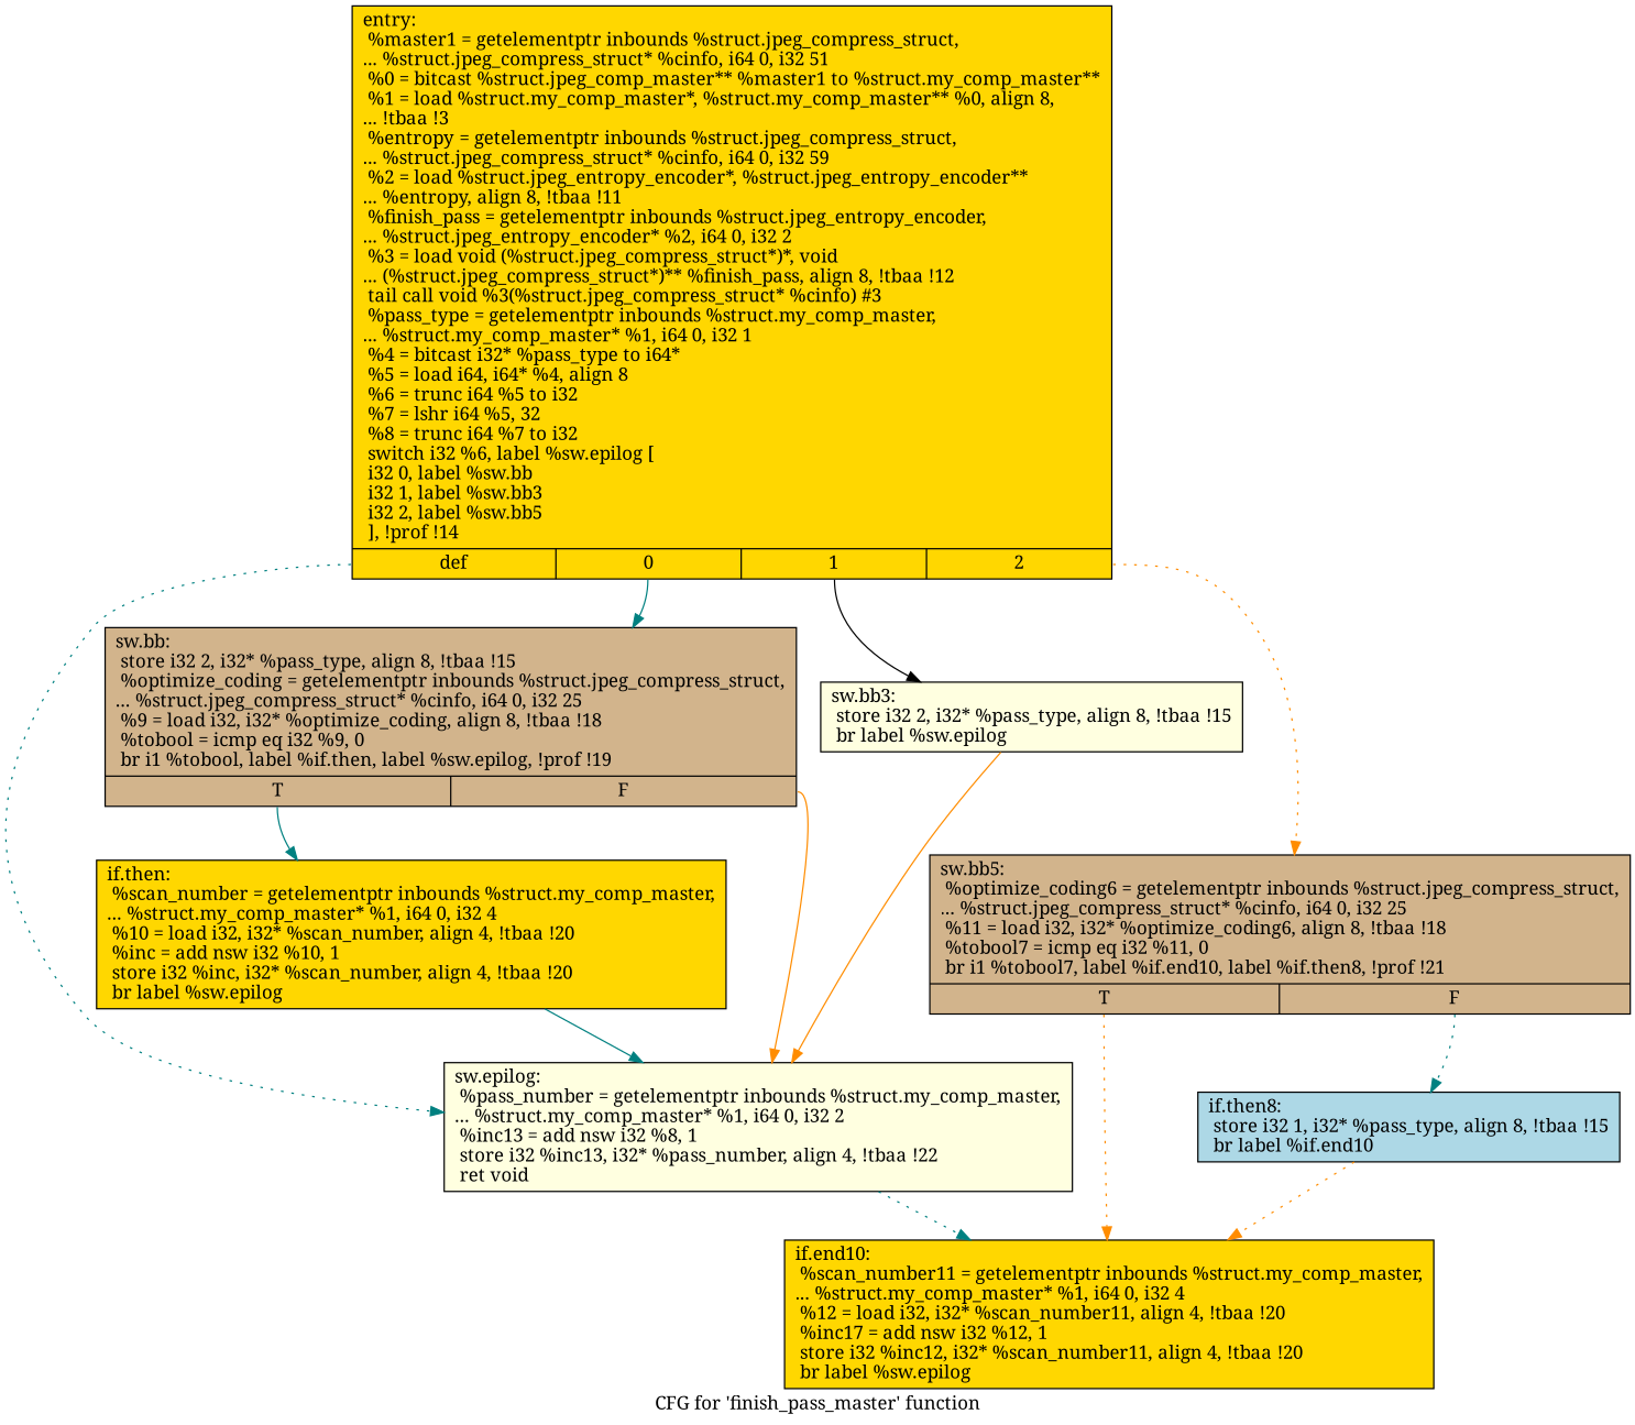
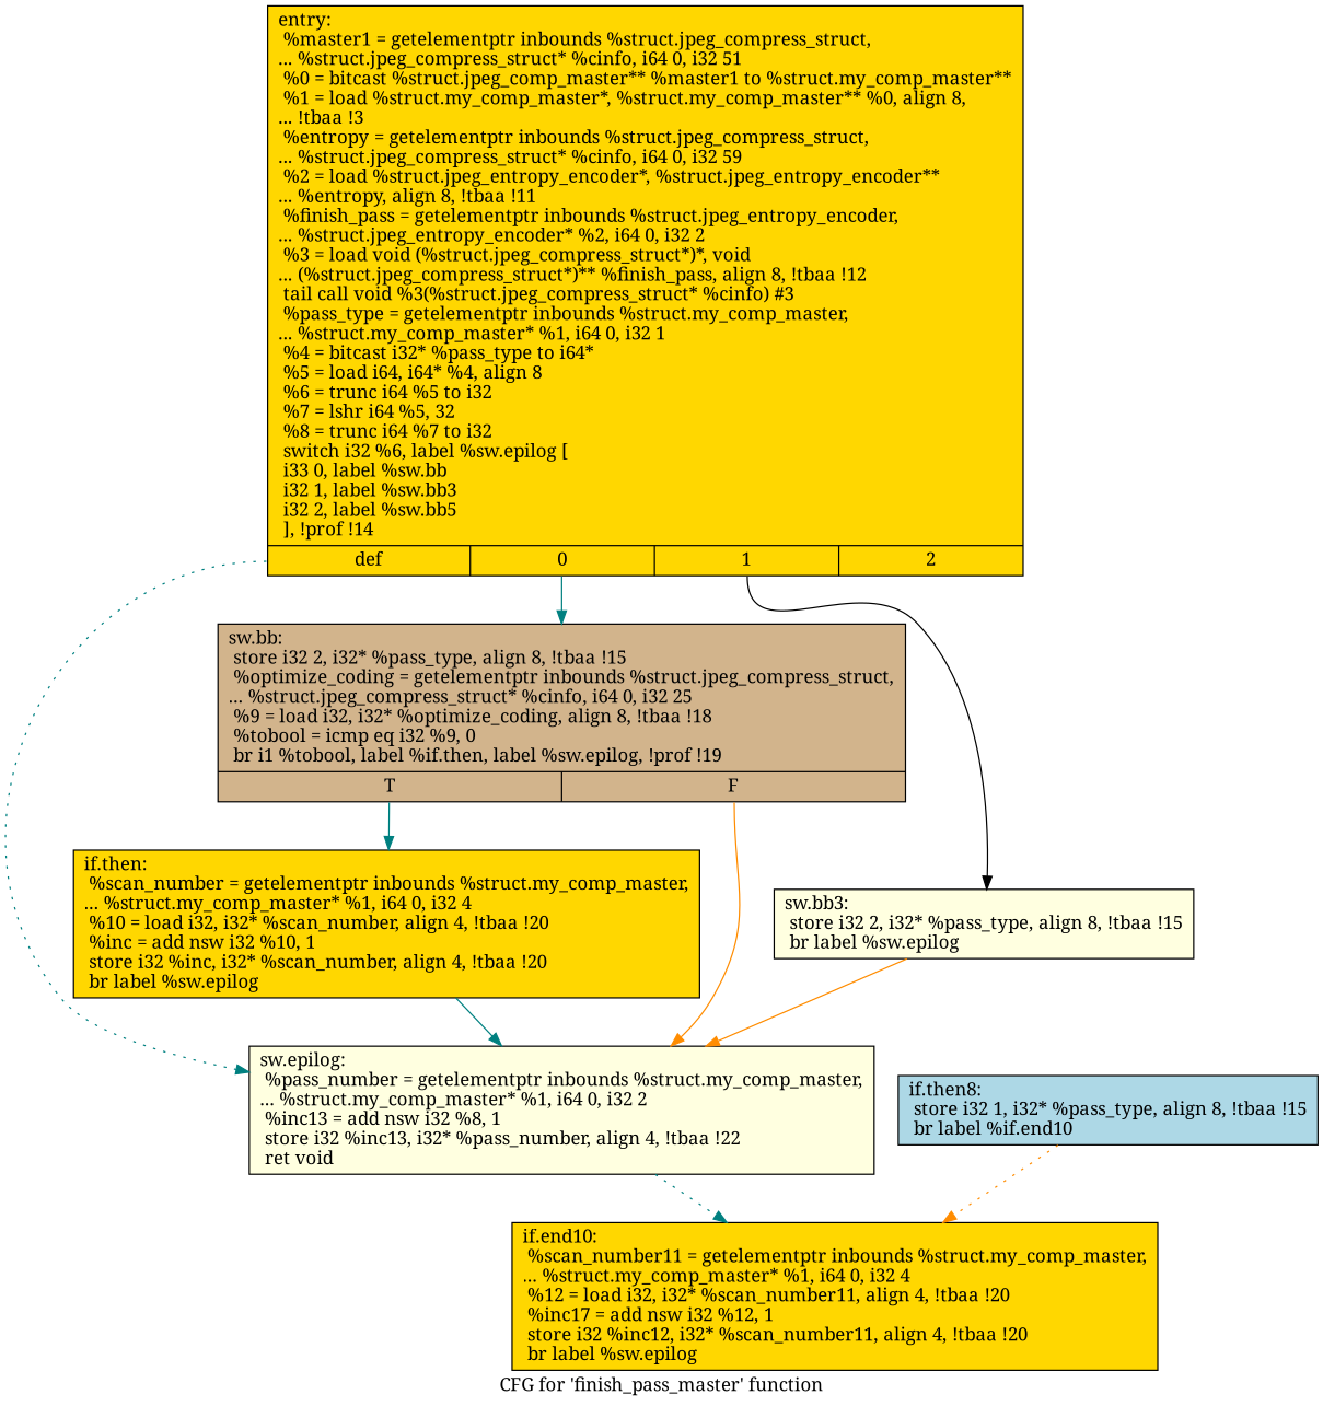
  digraph {
    fontname="Noto Serif"
    label="CFG for 'finish_pass_master' function"
    node [fillcolor=gold fontname="Noto Serif" shape=record style=filled]
    edge [color=teal fontname="Noto Serif" style=dotted]
-   n1 [label="{entry:\l  %master1 = getelementptr inbounds %struct.jpeg_compress_struct,\l... %struct.jpeg_compress_struct* %cinfo, i64 0, i32 51\l  %0 = bitcast %struct.jpeg_comp_master** %master1 to %struct.my_comp_master**\l  %1 = load %struct.my_comp_master*, %struct.my_comp_master** %0, align 8,\l... !tbaa !3\l  %entropy = getelementptr inbounds %struct.jpeg_compress_struct,\l... %struct.jpeg_compress_struct* %cinfo, i64 0, i32 59\l  %2 = load %struct.jpeg_entropy_encoder*, %struct.jpeg_entropy_encoder**\l... %entropy, align 8, !tbaa !11\l  %finish_pass = getelementptr inbounds %struct.jpeg_entropy_encoder,\l... %struct.jpeg_entropy_encoder* %2, i64 0, i32 2\l  %3 = load void (%struct.jpeg_compress_struct*)*, void\l... (%struct.jpeg_compress_struct*)** %finish_pass, align 8, !tbaa !12\l  tail call void %3(%struct.jpeg_compress_struct* %cinfo) #3\l  %pass_type = getelementptr inbounds %struct.my_comp_master,\l... %struct.my_comp_master* %1, i64 0, i32 1\l  %4 = bitcast i32* %pass_type to i64*\l  %5 = load i64, i64* %4, align 8\l  %6 = trunc i64 %5 to i32\l  %7 = lshr i64 %5, 32\l  %8 = trunc i64 %7 to i32\l  switch i32 %6, label %sw.epilog [\l    i32 0, label %sw.bb\l    i32 1, label %sw.bb3\l    i32 2, label %sw.bb5\l  ], !prof !14\l|{<s0>def|<s1>0|<s2>1|<s3>2}}"]
+   n1 [label="{entry:\l  %master1 = getelementptr inbounds %struct.jpeg_compress_struct,\l... %struct.jpeg_compress_struct* %cinfo, i64 0, i32 51\l  %0 = bitcast %struct.jpeg_comp_master** %master1 to %struct.my_comp_master**\l  %1 = load %struct.my_comp_master*, %struct.my_comp_master** %0, align 8,\l... !tbaa !3\l  %entropy = getelementptr inbounds %struct.jpeg_compress_struct,\l... %struct.jpeg_compress_struct* %cinfo, i64 0, i32 59\l  %2 = load %struct.jpeg_entropy_encoder*, %struct.jpeg_entropy_encoder**\l... %entropy, align 8, !tbaa !11\l  %finish_pass = getelementptr inbounds %struct.jpeg_entropy_encoder,\l... %struct.jpeg_entropy_encoder* %2, i64 0, i32 2\l  %3 = load void (%struct.jpeg_compress_struct*)*, void\l... (%struct.jpeg_compress_struct*)** %finish_pass, align 8, !tbaa !12\l  tail call void %3(%struct.jpeg_compress_struct* %cinfo) #3\l  %pass_type = getelementptr inbounds %struct.my_comp_master,\l... %struct.my_comp_master* %1, i64 0, i32 1\l  %4 = bitcast i32* %pass_type to i64*\l  %5 = load i64, i64* %4, align 8\l  %6 = trunc i64 %5 to i32\l  %7 = lshr i64 %5, 32\l  %8 = trunc i64 %7 to i32\l  switch i32 %6, label %sw.epilog [\l    i33 0, label %sw.bb\l    i32 1, label %sw.bb3\l    i32 2, label %sw.bb5\l  ], !prof !14\l|{<s0>def|<s1>0|<s2>1|<s3>2}}"]
    n2 [fillcolor=lightyellow label="{sw.epilog:                                        \l  %pass_number = getelementptr inbounds %struct.my_comp_master,\l... %struct.my_comp_master* %1, i64 0, i32 2\l  %inc13 = add nsw i32 %8, 1\l  store i32 %inc13, i32* %pass_number, align 4, !tbaa !22\l  ret void\l}"]
    n3 [fillcolor=tan label="{sw.bb:                                            \l  store i32 2, i32* %pass_type, align 8, !tbaa !15\l  %optimize_coding = getelementptr inbounds %struct.jpeg_compress_struct,\l... %struct.jpeg_compress_struct* %cinfo, i64 0, i32 25\l  %9 = load i32, i32* %optimize_coding, align 8, !tbaa !18\l  %tobool = icmp eq i32 %9, 0\l  br i1 %tobool, label %if.then, label %sw.epilog, !prof !19\l|{<s0>T|<s1>F}}"]
    n4 [fillcolor=lightyellow label="{sw.bb3:                                           \l  store i32 2, i32* %pass_type, align 8, !tbaa !15\l  br label %sw.epilog\l}"]
-   n5 [fillcolor=tan label="{sw.bb5:                                           \l  %optimize_coding6 = getelementptr inbounds %struct.jpeg_compress_struct,\l... %struct.jpeg_compress_struct* %cinfo, i64 0, i32 25\l  %11 = load i32, i32* %optimize_coding6, align 8, !tbaa !18\l  %tobool7 = icmp eq i32 %11, 0\l  br i1 %tobool7, label %if.end10, label %if.then8, !prof !21\l|{<s0>T|<s1>F}}"]
    n6 [label="{if.end10:                                         \l  %scan_number11 = getelementptr inbounds %struct.my_comp_master,\l... %struct.my_comp_master* %1, i64 0, i32 4\l  %12 = load i32, i32* %scan_number11, align 4, !tbaa !20\l  %inc17 = add nsw i32 %12, 1\l  store i32 %inc12, i32* %scan_number11, align 4, !tbaa !20\l  br label %sw.epilog\l}"]
    n7 [label="{if.then:                                          \l  %scan_number = getelementptr inbounds %struct.my_comp_master,\l... %struct.my_comp_master* %1, i64 0, i32 4\l  %10 = load i32, i32* %scan_number, align 4, !tbaa !20\l  %inc = add nsw i32 %10, 1\l  store i32 %inc, i32* %scan_number, align 4, !tbaa !20\l  br label %sw.epilog\l}"]
    n8 [fillcolor=lightblue label="{if.then8:                                         \l  store i32 1, i32* %pass_type, align 8, !tbaa !15\l  br label %if.end10\l}"]
    n1 -> n2 [tailport=s0]
    n1 -> n3 [style=solid tailport=s1]
    n1 -> n4 [color=black style=solid tailport=s2]
-   n1 -> n5 [color=darkorange tailport=s3]
    n2 -> n6
    n3 -> n2 [color=darkorange style=solid tailport=s1]
    n3 -> n7 [style=solid tailport=s0]
    n4 -> n2 [color=darkorange style=solid]
-   n5 -> n6 [color=darkorange tailport=s0]
-   n5 -> n8 [tailport=s1]
    n7 -> n2 [style=solid]
    n8 -> n6 [color=darkorange]
  }
